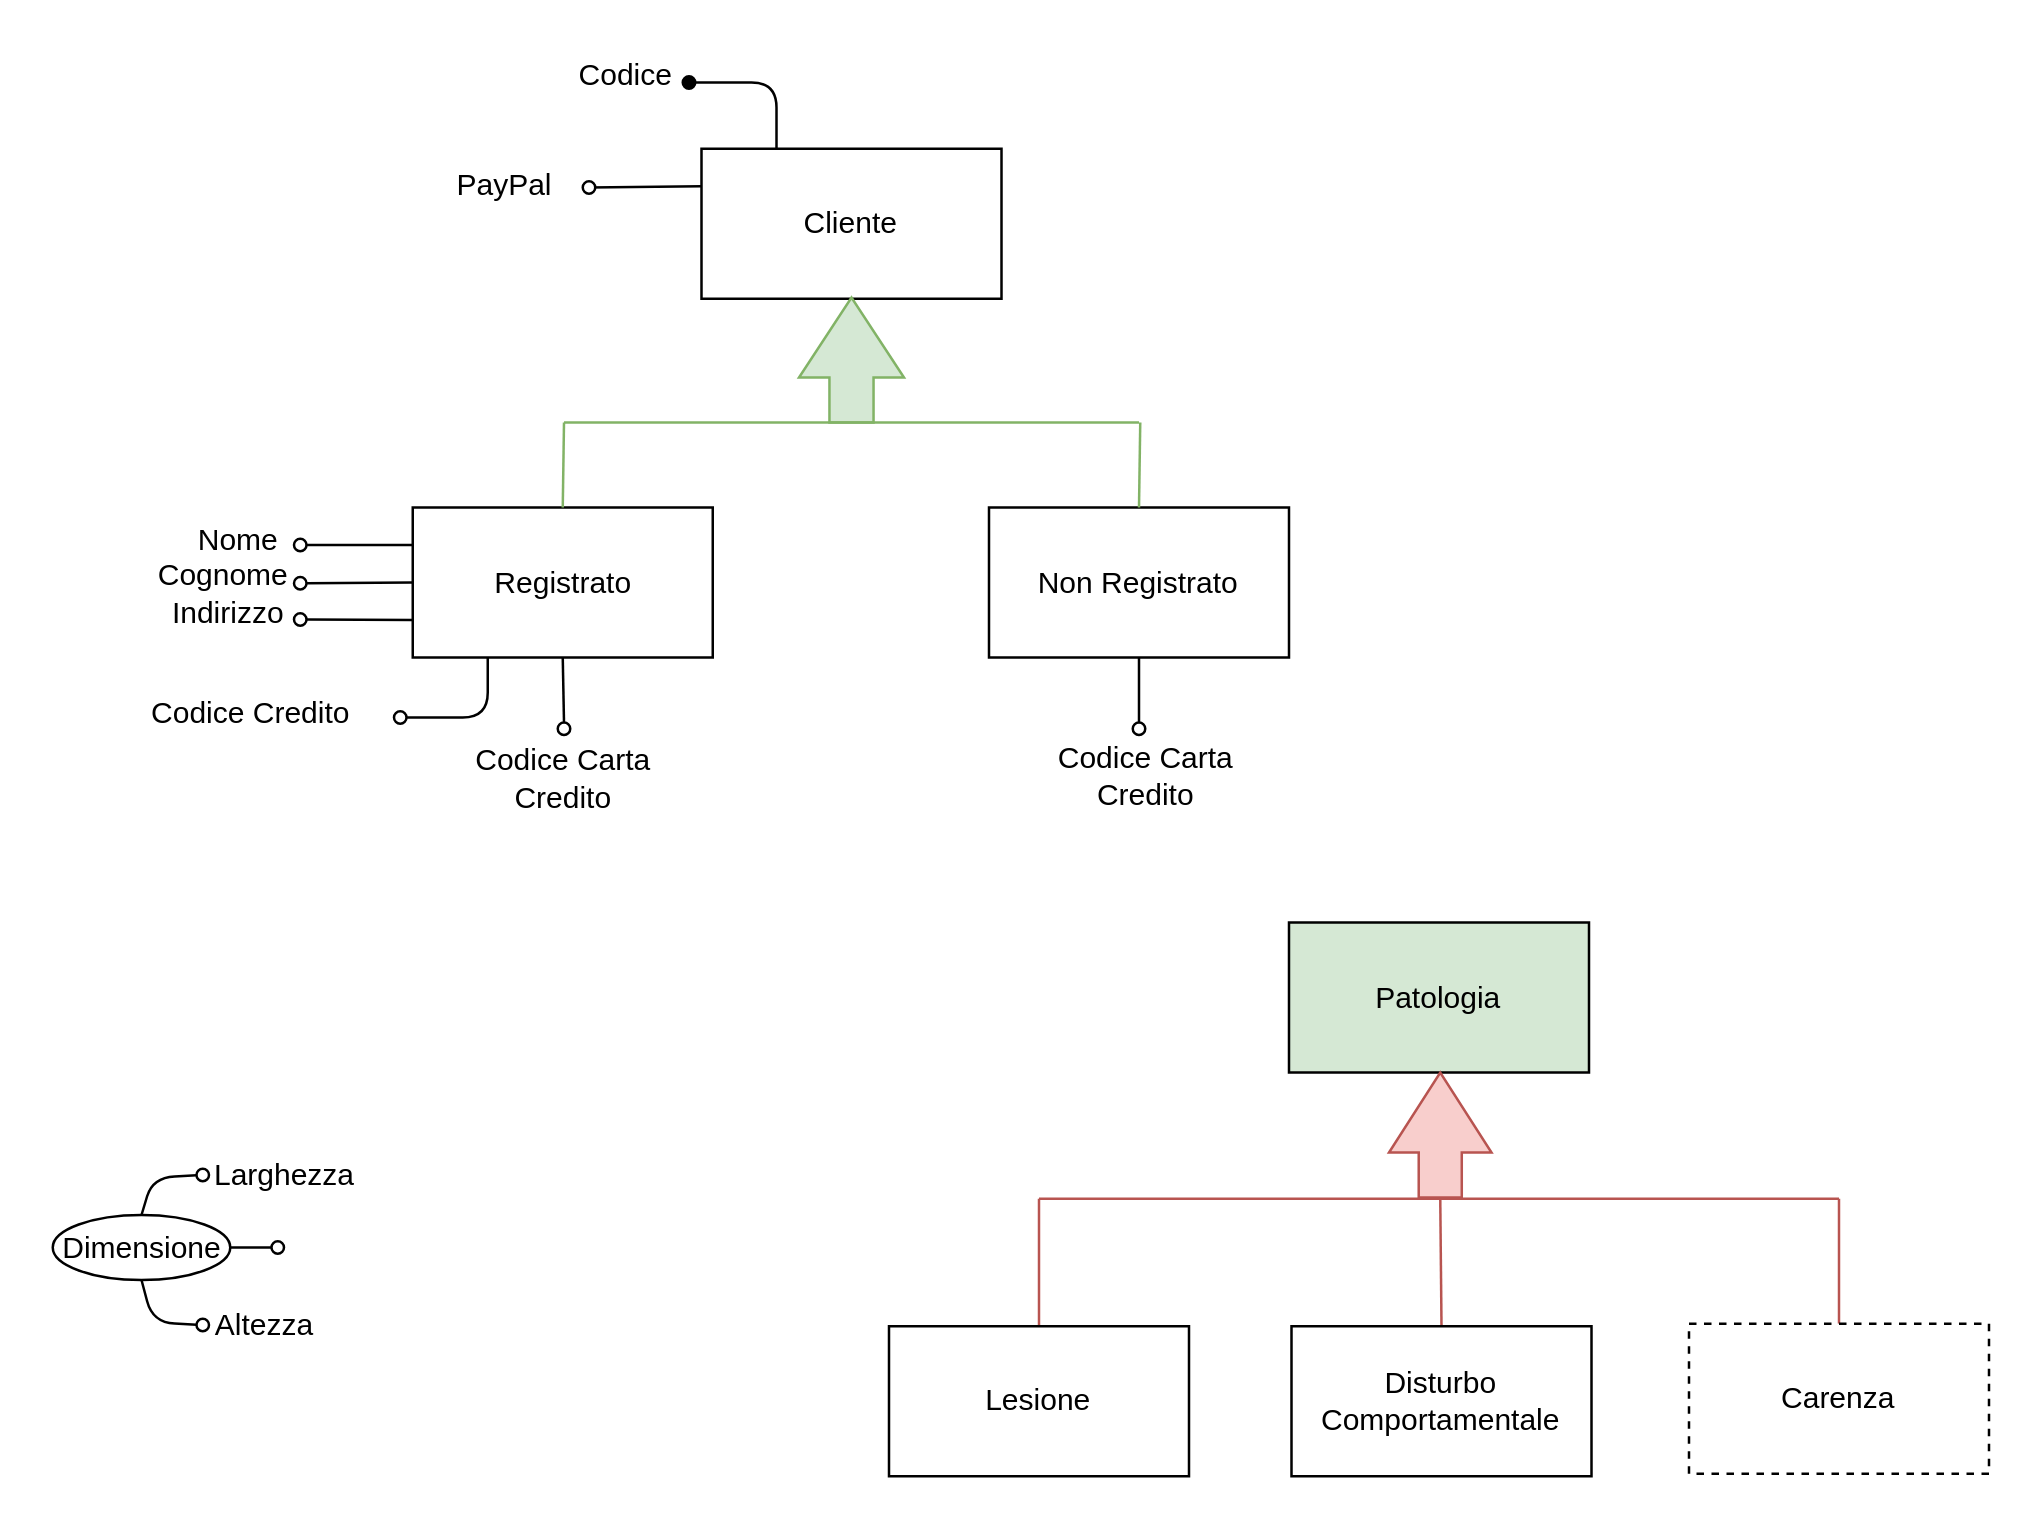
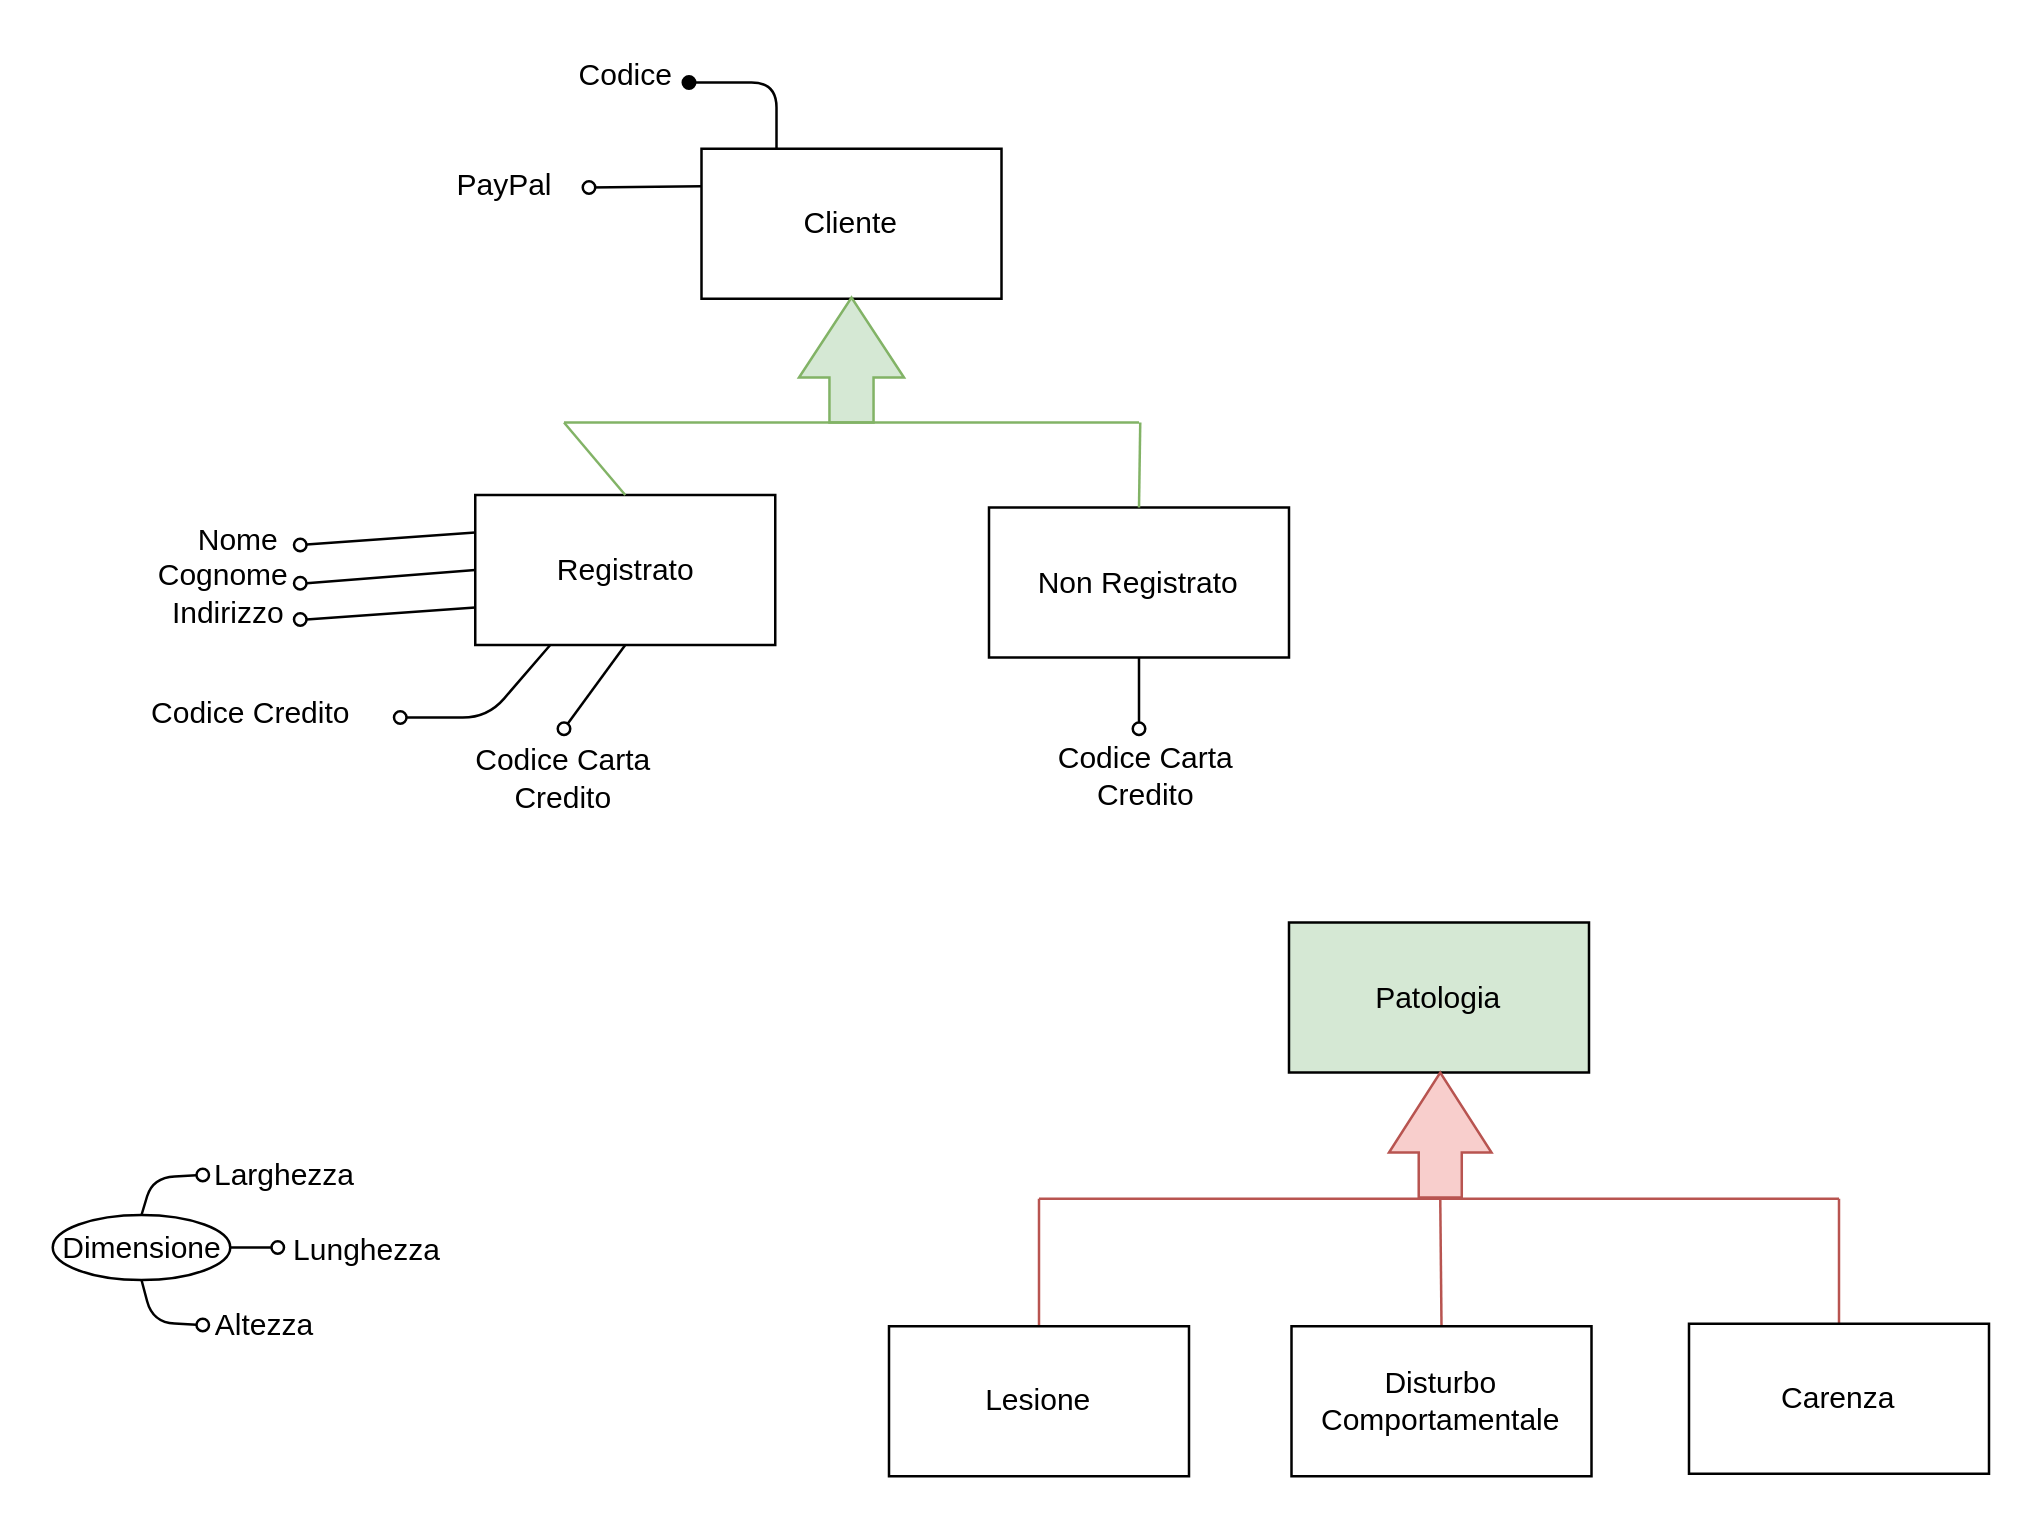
  <mxCell id="0" />
  <mxCell id="1" parent="0" />
- <mxCell id="2" value="Registrato" style="rounded=0;whiteSpace=wrap;html=1;" parent="1" vertex="1"><mxGeometry x="164.5" y="202.5" width="120" height="60" as="geometry" /></mxCell>
+ <mxCell id="2" value="Registrato" style="rounded=0;whiteSpace=wrap;html=1;" parent="1" vertex="1"><mxGeometry x="189.5" y="197.5" width="120" height="60" as="geometry" /></mxCell>
  <mxCell id="3" value="" style="endArrow=none;html=1;entryX=0;entryY=0.25;entryDx=0;entryDy=0;" parent="1" source="12" target="2" edge="1"><mxGeometry width="50" height="50" relative="1" as="geometry"><mxPoint x="119.5" y="217.5" as="sourcePoint" /><mxPoint x="64.5" y="352.82" as="targetPoint" /></mxGeometry></mxCell>
  <mxCell id="4" value="" style="endArrow=none;html=1;entryX=0;entryY=0.5;entryDx=0;entryDy=0;exitX=1;exitY=0.5;exitDx=0;exitDy=0;" parent="1" source="6" target="2" edge="1"><mxGeometry width="50" height="50" relative="1" as="geometry"><mxPoint x="119.5" y="232.5" as="sourcePoint" /><mxPoint x="158.5" y="244.81" as="targetPoint" /></mxGeometry></mxCell>
  <mxCell id="5" value="" style="endArrow=none;html=1;entryX=0;entryY=0.75;entryDx=0;entryDy=0;exitX=1;exitY=0.5;exitDx=0;exitDy=0;" parent="1" source="7" target="2" edge="1"><mxGeometry width="50" height="50" relative="1" as="geometry"><mxPoint x="119.5" y="247.5" as="sourcePoint" /><mxPoint x="158.5" y="264.81" as="targetPoint" /></mxGeometry></mxCell>
  <mxCell id="6" value="" style="ellipse;whiteSpace=wrap;html=1;aspect=fixed;fillColor=none;" parent="1" vertex="1"><mxGeometry x="117" y="230.31" width="5" height="5" as="geometry" /></mxCell>
  <mxCell id="7" value="" style="ellipse;whiteSpace=wrap;html=1;aspect=fixed;fillColor=none;" parent="1" vertex="1"><mxGeometry x="117" y="244.81" width="5" height="5" as="geometry" /></mxCell>
  <mxCell id="8" value="Nome" style="text;html=1;strokeColor=none;fillColor=none;align=center;verticalAlign=middle;whiteSpace=wrap;rounded=0;" parent="1" vertex="1"><mxGeometry x="74.5" y="205.5" width="40" height="20" as="geometry" /></mxCell>
  <mxCell id="9" value="Cognome" style="text;html=1;strokeColor=none;fillColor=none;align=center;verticalAlign=middle;whiteSpace=wrap;rounded=0;" parent="1" vertex="1"><mxGeometry x="68.5" y="220.31" width="40" height="20" as="geometry" /></mxCell>
  <mxCell id="10" value="Indirizzo" style="text;html=1;strokeColor=none;fillColor=none;align=center;verticalAlign=middle;whiteSpace=wrap;rounded=0;" parent="1" vertex="1"><mxGeometry x="71" y="235.31" width="40" height="20" as="geometry" /></mxCell>
  <mxCell id="11" value="Codice Credito" style="text;html=1;strokeColor=none;fillColor=none;align=center;verticalAlign=middle;whiteSpace=wrap;rounded=0;" parent="1" vertex="1"><mxGeometry x="45.5" y="274.81" width="108" height="20" as="geometry" /></mxCell>
  <mxCell id="12" value="" style="ellipse;whiteSpace=wrap;html=1;aspect=fixed;fillColor=none;" parent="1" vertex="1"><mxGeometry x="117" y="215" width="5" height="5" as="geometry" /></mxCell>
  <mxCell id="13" value="" style="endArrow=none;html=1;entryX=0.25;entryY=1;entryDx=0;entryDy=0;" parent="1" source="14" target="2" edge="1"><mxGeometry width="50" height="50" relative="1" as="geometry"><mxPoint x="159.5" y="286.5" as="sourcePoint" /><mxPoint x="189.5" y="266.5" as="targetPoint" /><Array as="points"><mxPoint x="194.5" y="286.5" /></Array></mxGeometry></mxCell>
  <mxCell id="14" value="" style="ellipse;whiteSpace=wrap;html=1;aspect=fixed;" parent="1" vertex="1"><mxGeometry x="157" y="284" width="5" height="5" as="geometry" /></mxCell>
  <mxCell id="15" value="Non Registrato" style="rounded=0;whiteSpace=wrap;html=1;" parent="1" vertex="1"><mxGeometry x="395" y="202.5" width="120" height="60" as="geometry" /></mxCell>
  <mxCell id="16" value="" style="endArrow=none;html=1;exitX=0.25;exitY=0;exitDx=0;exitDy=0;" parent="1" source="23" target="24" edge="1"><mxGeometry width="50" height="50" relative="1" as="geometry"><mxPoint x="262.54" y="77.5" as="sourcePoint" /><mxPoint x="275" y="32.5" as="targetPoint" /><Array as="points"><mxPoint x="310" y="32.5" /></Array></mxGeometry></mxCell>
  <mxCell id="17" value="Codice" style="text;html=1;strokeColor=none;fillColor=none;align=center;verticalAlign=middle;whiteSpace=wrap;rounded=0;" parent="1" vertex="1"><mxGeometry x="225" y="20" width="50" height="20" as="geometry" /></mxCell>
  <mxCell id="18" value="Codice Carta &lt;br&gt;Credito" style="text;html=1;strokeColor=none;fillColor=none;align=center;verticalAlign=middle;whiteSpace=wrap;rounded=0;" parent="1" vertex="1"><mxGeometry x="166" y="301.31" width="118" height="20" as="geometry" /></mxCell>
  <mxCell id="19" value="" style="endArrow=none;html=1;entryX=0;entryY=0.25;entryDx=0;entryDy=0;" parent="1" source="25" target="23" edge="1"><mxGeometry width="50" height="50" relative="1" as="geometry"><mxPoint x="235" y="74.5" as="sourcePoint" /><mxPoint x="176" y="83.5" as="targetPoint" /><Array as="points"><mxPoint x="235" y="74.5" /></Array></mxGeometry></mxCell>
  <mxCell id="20" value="&lt;font&gt;&lt;font style=&quot;font-size: 12px&quot;&gt;PayPal&lt;/font&gt;&lt;br&gt;&lt;/font&gt;" style="text;html=1;strokeColor=none;fillColor=none;align=center;verticalAlign=middle;whiteSpace=wrap;rounded=0;" parent="1" vertex="1"><mxGeometry x="150.5" y="63.5" width="101" height="20" as="geometry" /></mxCell>
  <mxCell id="21" value="Patologia" style="rounded=0;whiteSpace=wrap;html=1;fillColor=#d5e8d4;" parent="1" vertex="1"><mxGeometry x="515" y="368.5" width="120" height="60" as="geometry" /></mxCell>
  <mxCell id="22" value="" style="html=1;shadow=0;dashed=0;align=center;verticalAlign=middle;shape=mxgraph.arrows2.arrow;dy=0.58;dx=32;direction=north;notch=0;fillColor=#f8cecc;strokeColor=#b85450;" parent="1" vertex="1"><mxGeometry x="555" y="428.5" width="41" height="50" as="geometry" /></mxCell>
  <mxCell id="23" value="Cliente" style="rounded=0;whiteSpace=wrap;html=1;" parent="1" vertex="1"><mxGeometry x="280" y="59" width="120" height="60" as="geometry" /></mxCell>
  <mxCell id="24" value="" style="ellipse;whiteSpace=wrap;html=1;aspect=fixed;fillColor=#000000;" parent="1" vertex="1"><mxGeometry x="272.5" y="30" width="5" height="5" as="geometry" /></mxCell>
  <mxCell id="25" value="" style="ellipse;whiteSpace=wrap;html=1;aspect=fixed;" parent="1" vertex="1"><mxGeometry x="232.5" y="72" width="5" height="5" as="geometry" /></mxCell>
  <mxCell id="26" value="" style="html=1;shadow=0;dashed=0;align=center;verticalAlign=middle;shape=mxgraph.arrows2.arrow;dy=0.58;dx=32;direction=north;notch=0;fillColor=#d5e8d4;strokeColor=#82b366;" parent="1" vertex="1"><mxGeometry x="319" y="118.5" width="42" height="50" as="geometry" /></mxCell>
  <mxCell id="27" value="" style="endArrow=none;html=1;fillColor=#d5e8d4;strokeColor=#82b366;" parent="1" edge="1"><mxGeometry width="50" height="50" relative="1" as="geometry"><mxPoint x="225" y="168.5" as="sourcePoint" /><mxPoint x="455" y="168.5" as="targetPoint" /></mxGeometry></mxCell>
  <mxCell id="28" value="" style="endArrow=none;html=1;exitX=0.5;exitY=0;exitDx=0;exitDy=0;fillColor=#d5e8d4;strokeColor=#82b366;" parent="1" source="2" edge="1"><mxGeometry width="50" height="50" relative="1" as="geometry"><mxPoint x="224.5" y="198.5" as="sourcePoint" /><mxPoint x="225" y="168.5" as="targetPoint" /></mxGeometry></mxCell>
  <mxCell id="29" value="" style="endArrow=none;html=1;exitX=0.5;exitY=0;exitDx=0;exitDy=0;fillColor=#d5e8d4;strokeColor=#82b366;" parent="1" edge="1"><mxGeometry width="50" height="50" relative="1" as="geometry"><mxPoint x="455" y="202.5" as="sourcePoint" /><mxPoint x="455.5" y="168.5" as="targetPoint" /></mxGeometry></mxCell>
  <mxCell id="30" value="" style="endArrow=none;html=1;entryX=0.5;entryY=1;entryDx=0;entryDy=0;" parent="1" source="31" target="2" edge="1"><mxGeometry width="50" height="50" relative="1" as="geometry"><mxPoint x="225" y="291" as="sourcePoint" /><mxPoint x="115" y="361" as="targetPoint" /></mxGeometry></mxCell>
  <mxCell id="31" value="" style="ellipse;whiteSpace=wrap;html=1;aspect=fixed;" parent="1" vertex="1"><mxGeometry x="222.5" y="288.5" width="5" height="5" as="geometry" /></mxCell>
  <mxCell id="32" value="" style="endArrow=none;html=1;exitX=0.5;exitY=1;exitDx=0;exitDy=0;" parent="1" source="15" target="33" edge="1"><mxGeometry width="50" height="50" relative="1" as="geometry"><mxPoint x="465" y="341" as="sourcePoint" /><mxPoint x="455" y="291" as="targetPoint" /></mxGeometry></mxCell>
  <mxCell id="33" value="" style="ellipse;whiteSpace=wrap;html=1;aspect=fixed;" parent="1" vertex="1"><mxGeometry x="452.5" y="288.5" width="5" height="5" as="geometry" /></mxCell>
  <mxCell id="34" value="Codice Carta &lt;br&gt;Credito" style="text;html=1;strokeColor=none;fillColor=none;align=center;verticalAlign=middle;whiteSpace=wrap;rounded=0;" parent="1" vertex="1"><mxGeometry x="398.5" y="299.5" width="118" height="20" as="geometry" /></mxCell>
  <mxCell id="35" value="&lt;font style=&quot;font-size: 12px&quot;&gt;Larghezza&lt;/font&gt;" style="text;html=1;strokeColor=none;fillColor=none;align=center;verticalAlign=middle;whiteSpace=wrap;rounded=0;" parent="1" vertex="1"><mxGeometry x="90.5" y="459.5" width="45" height="20" as="geometry" /></mxCell>
+ <mxCell id="36" value="&lt;font style=&quot;font-size: 12px&quot;&gt;Lunghezza&lt;/font&gt;" style="text;html=1;strokeColor=none;fillColor=none;align=center;verticalAlign=middle;whiteSpace=wrap;rounded=0;" parent="1" vertex="1"><mxGeometry x="124" y="489.5" width="45" height="20" as="geometry" /></mxCell>
  <mxCell id="37" value="&lt;font style=&quot;font-size: 12px&quot;&gt;Altezza&lt;/font&gt;" style="text;html=1;strokeColor=none;fillColor=none;align=center;verticalAlign=middle;whiteSpace=wrap;rounded=0;" parent="1" vertex="1"><mxGeometry x="82.5" y="519.5" width="45" height="20" as="geometry" /></mxCell>
  <mxCell id="38" value="" style="endArrow=none;html=1;entryX=0.5;entryY=1;entryDx=0;entryDy=0;" parent="1" source="40" target="39" edge="1"><mxGeometry width="50" height="50" relative="1" as="geometry"><mxPoint x="80.5" y="529.5" as="sourcePoint" /><mxPoint x="57.5" y="512.5" as="targetPoint" /><Array as="points"><mxPoint x="60.5" y="528.5" /></Array></mxGeometry></mxCell>
  <mxCell id="39" value="Dimensione" style="ellipse;whiteSpace=wrap;html=1;" parent="1" vertex="1"><mxGeometry x="20.5" y="485.5" width="71" height="26" as="geometry" /></mxCell>
  <mxCell id="40" value="" style="ellipse;whiteSpace=wrap;html=1;aspect=fixed;" parent="1" vertex="1"><mxGeometry x="78" y="527" width="5" height="5" as="geometry" /></mxCell>
  <mxCell id="41" value="" style="endArrow=none;html=1;exitX=0.5;exitY=0;exitDx=0;exitDy=0;" parent="1" source="39" target="42" edge="1"><mxGeometry width="50" height="50" relative="1" as="geometry"><mxPoint x="90.5" y="509.5" as="sourcePoint" /><mxPoint x="80.5" y="469.5" as="targetPoint" /><Array as="points"><mxPoint x="60.5" y="470.5" /></Array></mxGeometry></mxCell>
  <mxCell id="42" value="" style="ellipse;whiteSpace=wrap;html=1;aspect=fixed;" parent="1" vertex="1"><mxGeometry x="78" y="467" width="5" height="5" as="geometry" /></mxCell>
  <mxCell id="43" value="" style="endArrow=none;html=1;exitX=1;exitY=0.5;exitDx=0;exitDy=0;" parent="1" source="39" target="44" edge="1"><mxGeometry width="50" height="50" relative="1" as="geometry"><mxPoint x="160.5" y="519.5" as="sourcePoint" /><mxPoint x="110.5" y="498.5" as="targetPoint" /></mxGeometry></mxCell>
  <mxCell id="44" value="" style="ellipse;whiteSpace=wrap;html=1;aspect=fixed;" parent="1" vertex="1"><mxGeometry x="108" y="496" width="5" height="5" as="geometry" /></mxCell>
  <mxCell id="45" value="" style="endArrow=none;html=1;fillColor=#f8cecc;strokeColor=#b85450;" parent="1" edge="1"><mxGeometry width="50" height="50" relative="1" as="geometry"><mxPoint x="415" y="479" as="sourcePoint" /><mxPoint x="735" y="479" as="targetPoint" /></mxGeometry></mxCell>
  <mxCell id="46" value="" style="endArrow=none;html=1;entryX=0;entryY=0.5;entryDx=0;entryDy=0;entryPerimeter=0;fillColor=#f8cecc;strokeColor=#b85450;exitX=0.5;exitY=0;exitDx=0;exitDy=0;" parent="1" source="50" target="22" edge="1"><mxGeometry width="50" height="50" relative="1" as="geometry"><mxPoint x="605" y="511" as="sourcePoint" /><mxPoint x="465" y="471" as="targetPoint" /></mxGeometry></mxCell>
  <mxCell id="47" value="" style="endArrow=none;html=1;fillColor=#f8cecc;strokeColor=#b85450;exitX=0.5;exitY=0;exitDx=0;exitDy=0;" parent="1" source="51" edge="1"><mxGeometry width="50" height="50" relative="1" as="geometry"><mxPoint x="385" y="511" as="sourcePoint" /><mxPoint x="415" y="479" as="targetPoint" /></mxGeometry></mxCell>
  <mxCell id="48" value="" style="endArrow=none;html=1;fillColor=#f8cecc;strokeColor=#b85450;exitX=0.5;exitY=0;exitDx=0;exitDy=0;" parent="1" source="49" edge="1"><mxGeometry width="50" height="50" relative="1" as="geometry"><mxPoint x="735" y="529" as="sourcePoint" /><mxPoint x="735" y="479" as="targetPoint" /></mxGeometry></mxCell>
- <mxCell id="49" value="Carenza" style="rounded=0;whiteSpace=wrap;html=1;dashed=1;" parent="1" vertex="1"><mxGeometry x="675" y="529" width="120" height="60" as="geometry" /></mxCell>
+ <mxCell id="49" value="Carenza" style="rounded=0;whiteSpace=wrap;html=1;" parent="1" vertex="1"><mxGeometry x="675" y="529" width="120" height="60" as="geometry" /></mxCell>
  <mxCell id="50" value="Disturbo Comportamentale" style="rounded=0;whiteSpace=wrap;html=1;" parent="1" vertex="1"><mxGeometry x="516" y="530" width="120" height="60" as="geometry" /></mxCell>
  <mxCell id="51" value="Lesione" style="rounded=0;whiteSpace=wrap;html=1;" parent="1" vertex="1"><mxGeometry x="355" y="530" width="120" height="60" as="geometry" /></mxCell>
